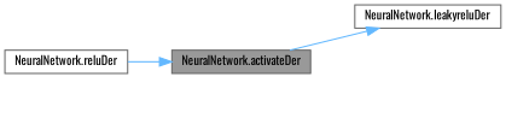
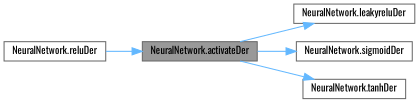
  digraph {
    fontname=Oswald
    rankdir=LR
    node [color=grey40 fillcolor=white fontname=Oswald fontsize=10 shape=box style=filled]
    edge [color=steelblue1 fontname=Oswald fontsize=10 labelfontname=Helvetica labelfontsize=10 style=solid]
    n1 [color=gray40 fillcolor=grey60 fontcolor=black height=0.2 label="NeuralNetwork.activateDer" width=0.4]
    n2 [height=0.2 label="NeuralNetwork.leakyreluDer" width=0.4]
+   n3 [height=0.2 label="NeuralNetwork.sigmoidDer" width=0.4]
+   n4 [height=0.2 label="NeuralNetwork.tanhDer" width=0.4]
    n5 [height=0.2 label="NeuralNetwork.reluDer" width=0.4]
    n1 -> n2
+   n1 -> n3
+   n1 -> n4
    n5 -> n1
  }
